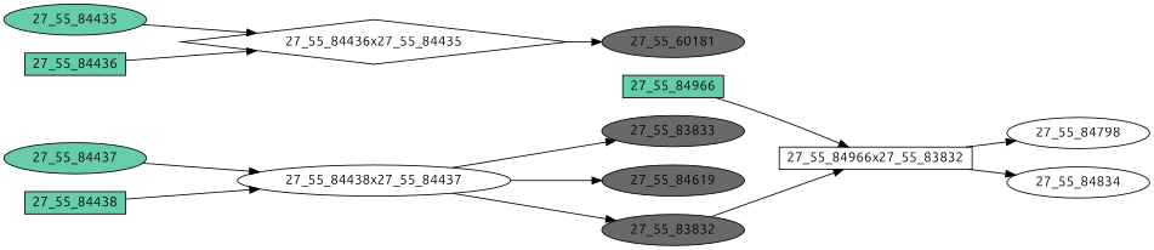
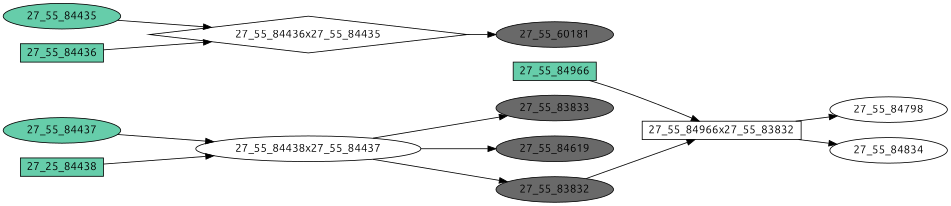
  digraph {
    fontname=Ubuntu
    rankdir=LR
    node [fillcolor=aquamarine3 fontcolor=black fontname=Ubuntu regular=0 shape=ellipse style=filled]
    edge [fontname=Ubuntu]
    "27_55_83833" [fillcolor=dimgrey height=0.3 width=0.5]
    "27_55_84438x27_55_84437" [height=.1 width=.1 fillcolor="" fontcolor="" regular="" style=""]
    "27_55_84619" [fillcolor=dimgrey height=0.3 width=0.5]
    "27_55_83832" [fillcolor=dimgrey height=0.3 width=0.5]
    "27_55_84966x27_55_83832" [height=.1 shape=box width=.1 fillcolor="" fontcolor="" regular="" style=""]
    "27_55_84798" [fillcolor=white height=0.3 width=0.5]
    "27_55_84834" [fillcolor=white height=0.3 width=0.5]
    "27_55_84435" [height=0.3 width=0.5]
    "27_55_84436x27_55_84435" [height=.1 shape=diamond width=.1 fillcolor="" fontcolor="" regular="" style=""]
    "27_55_60181" [fillcolor=dimgrey height=0.3 width=0.5]
    "27_55_84436" [height=0.3 shape=box width=0.5]
    "27_55_84437" [height=0.3 width=0.5]
-   "27_55_84438" [height=0.3 shape=box width=0.5]
+   "27_55_84438" [height=0.3 shape=box width=0.5 label="27_25_84438"]
    "27_55_84966" [height=0.3 shape=box width=0.5]
    "27_55_84438x27_55_84437" -> "27_55_83833"
    "27_55_84438x27_55_84437" -> "27_55_84619"
    "27_55_84438x27_55_84437" -> "27_55_83832"
    "27_55_83832" -> "27_55_84966x27_55_83832"
    "27_55_84966x27_55_83832" -> "27_55_84798"
    "27_55_84966x27_55_83832" -> "27_55_84834"
    "27_55_84435" -> "27_55_84436x27_55_84435"
    "27_55_84436x27_55_84435" -> "27_55_60181"
    "27_55_84436" -> "27_55_84436x27_55_84435"
    "27_55_84437" -> "27_55_84438x27_55_84437"
    "27_55_84438" -> "27_55_84438x27_55_84437"
    "27_55_84966" -> "27_55_84966x27_55_83832"
  }
